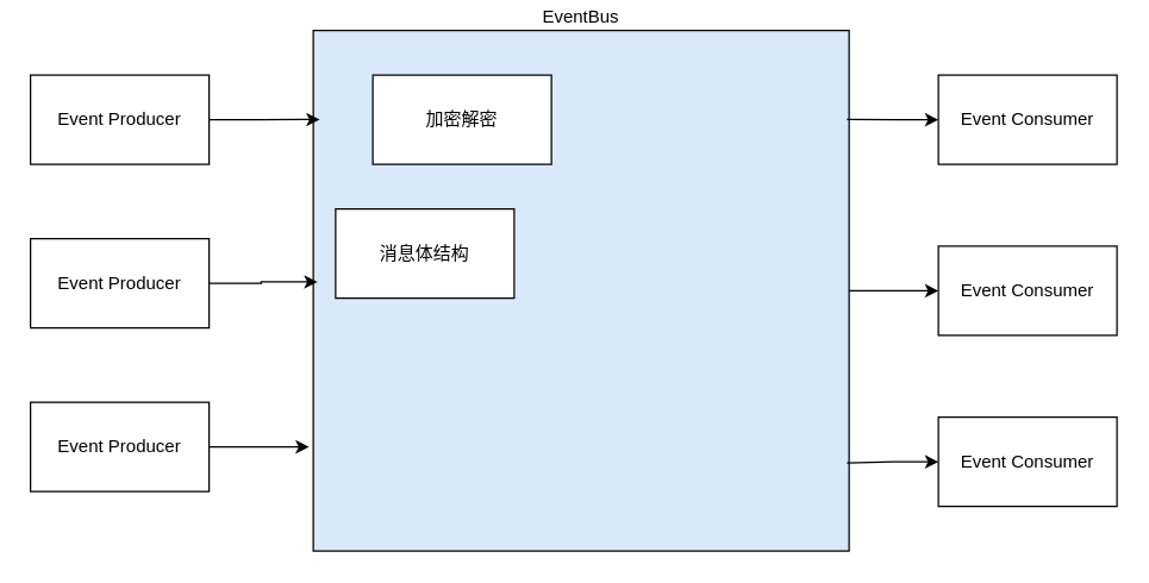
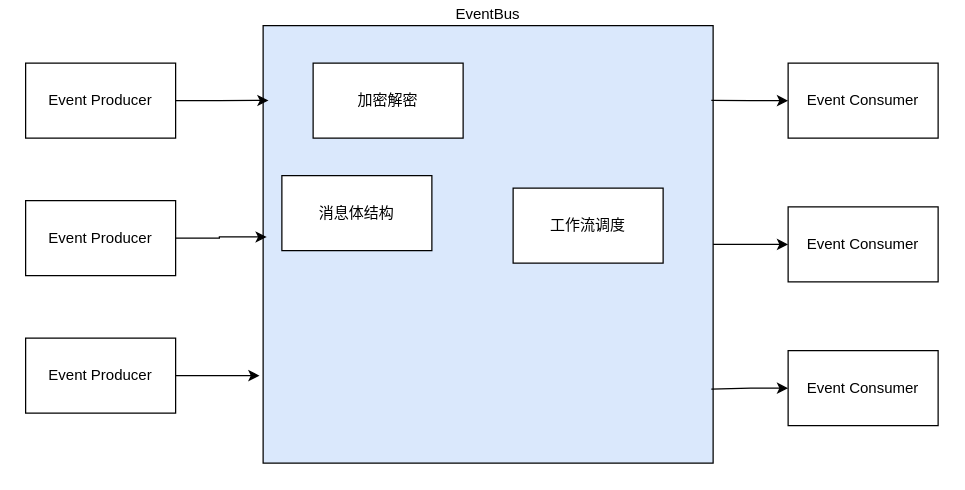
  <mxCell id="0" />
  <mxCell id="1" parent="0" />
  <mxCell id="2" value="EventBus" style="rounded=0;whiteSpace=wrap;html=1;labelPosition=center;verticalLabelPosition=top;align=center;verticalAlign=bottom;fillColor=#dae8fc;" parent="1" vertex="1"><mxGeometry x="210" y="20" width="360" height="350" as="geometry" /></mxCell>
  <mxCell id="3" style="edgeStyle=orthogonalEdgeStyle;rounded=0;orthogonalLoop=1;jettySize=auto;html=1;exitX=1;exitY=0.5;exitDx=0;exitDy=0;entryX=0.012;entryY=0.171;entryDx=0;entryDy=0;entryPerimeter=0;" parent="1" source="4" target="2" edge="1"><mxGeometry relative="1" as="geometry"><Array as="points" /></mxGeometry></mxCell>
  <mxCell id="4" value="Event Producer" style="rounded=0;whiteSpace=wrap;html=1;" parent="1" vertex="1"><mxGeometry x="20" y="50" width="120" height="60" as="geometry" /></mxCell>
  <mxCell id="5" style="edgeStyle=orthogonalEdgeStyle;rounded=0;orthogonalLoop=1;jettySize=auto;html=1;exitX=1;exitY=0.5;exitDx=0;exitDy=0;entryX=0.008;entryY=0.483;entryDx=0;entryDy=0;entryPerimeter=0;" parent="1" source="6" target="2" edge="1"><mxGeometry relative="1" as="geometry" /></mxCell>
  <mxCell id="6" value="Event Producer" style="rounded=0;whiteSpace=wrap;html=1;" parent="1" vertex="1"><mxGeometry x="20" y="160" width="120" height="60" as="geometry" /></mxCell>
  <mxCell id="7" style="edgeStyle=orthogonalEdgeStyle;rounded=0;orthogonalLoop=1;jettySize=auto;html=1;exitX=1;exitY=0.5;exitDx=0;exitDy=0;entryX=-0.008;entryY=0.8;entryDx=0;entryDy=0;entryPerimeter=0;" parent="1" source="8" target="2" edge="1"><mxGeometry relative="1" as="geometry" /></mxCell>
  <mxCell id="8" value="Event Producer" style="rounded=0;whiteSpace=wrap;html=1;" parent="1" vertex="1"><mxGeometry x="20" y="270" width="120" height="60" as="geometry" /></mxCell>
  <mxCell id="9" style="edgeStyle=orthogonalEdgeStyle;rounded=0;orthogonalLoop=1;jettySize=auto;html=1;exitX=0;exitY=0.5;exitDx=0;exitDy=0;entryX=0.996;entryY=0.171;entryDx=0;entryDy=0;entryPerimeter=0;startArrow=classic;startFill=1;endArrow=none;endFill=0;" parent="1" source="10" target="2" edge="1"><mxGeometry relative="1" as="geometry" /></mxCell>
  <mxCell id="10" value="Event Consumer" style="rounded=0;whiteSpace=wrap;html=1;" parent="1" vertex="1"><mxGeometry x="630" y="50" width="120" height="60" as="geometry" /></mxCell>
  <mxCell id="11" style="edgeStyle=orthogonalEdgeStyle;rounded=0;orthogonalLoop=1;jettySize=auto;html=1;exitX=0;exitY=0.5;exitDx=0;exitDy=0;entryX=1;entryY=0.5;entryDx=0;entryDy=0;endArrow=none;endFill=0;startArrow=classic;startFill=1;" parent="1" source="12" target="2" edge="1"><mxGeometry relative="1" as="geometry" /></mxCell>
  <mxCell id="12" value="Event Consumer" style="rounded=0;whiteSpace=wrap;html=1;" parent="1" vertex="1"><mxGeometry x="630" y="165" width="120" height="60" as="geometry" /></mxCell>
  <mxCell id="13" style="edgeStyle=orthogonalEdgeStyle;rounded=0;orthogonalLoop=1;jettySize=auto;html=1;exitX=0;exitY=0.5;exitDx=0;exitDy=0;entryX=0.996;entryY=0.831;entryDx=0;entryDy=0;entryPerimeter=0;startArrow=classic;startFill=1;endArrow=none;endFill=0;" parent="1" source="14" target="2" edge="1"><mxGeometry relative="1" as="geometry" /></mxCell>
  <mxCell id="14" value="Event Consumer" style="rounded=0;whiteSpace=wrap;html=1;" parent="1" vertex="1"><mxGeometry x="630" y="280" width="120" height="60" as="geometry" /></mxCell>
  <mxCell id="15" value="加密解密" style="rounded=0;whiteSpace=wrap;html=1;" parent="1" vertex="1"><mxGeometry x="250" y="50" width="120" height="60" as="geometry" /></mxCell>
  <mxCell id="16" value="消息体结构" style="rounded=0;whiteSpace=wrap;html=1;" parent="1" vertex="1"><mxGeometry x="225" y="140" width="120" height="60" as="geometry" /></mxCell>
+ <mxCell id="17" value="工作流调度" style="rounded=0;whiteSpace=wrap;html=1;" parent="1" vertex="1"><mxGeometry x="410" y="150" width="120" height="60" as="geometry" /></mxCell>
